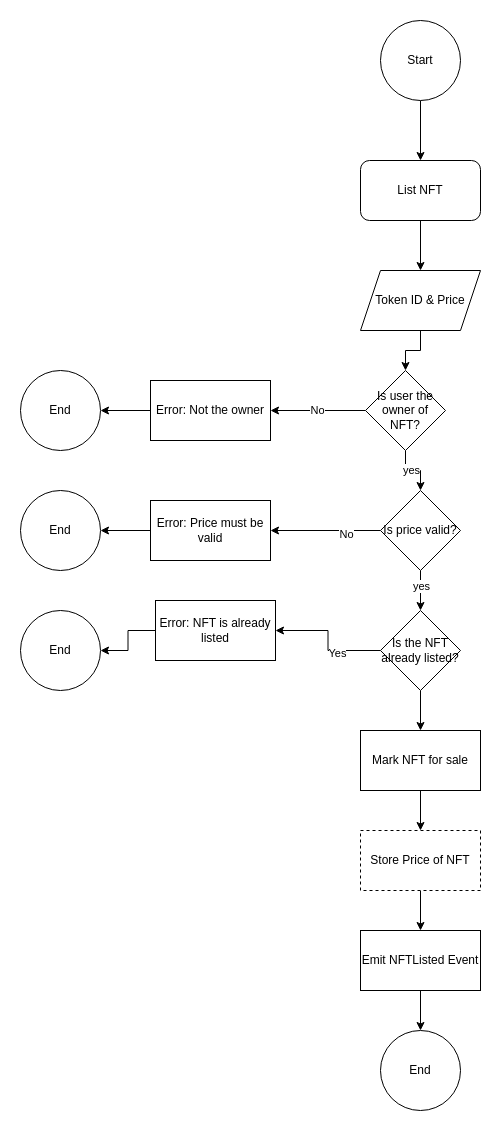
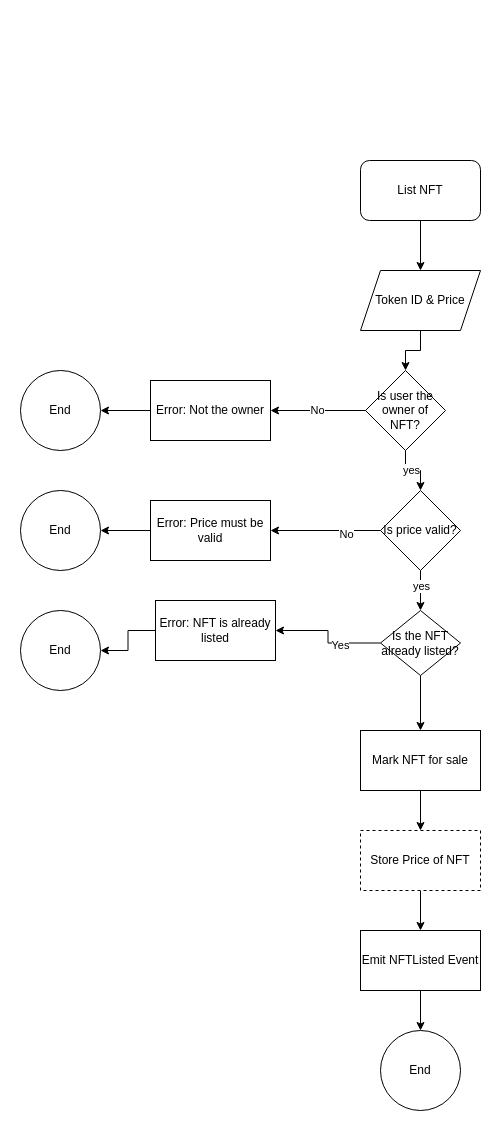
  <mxCell id="0" />
  <mxCell id="1" parent="0" />
- <mxCell id="2" value="" style="edgeStyle=orthogonalEdgeStyle;rounded=0;orthogonalLoop=1;jettySize=auto;html=1;" edge="1" parent="1" source="3" target="5"><mxGeometry relative="1" as="geometry" /></mxCell>
- <mxCell id="3" value="Start" style="ellipse;whiteSpace=wrap;html=1;aspect=fixed;" vertex="1" parent="1"><mxGeometry x="380" y="20" width="80" height="80" as="geometry" /></mxCell>
  <mxCell id="4" value="" style="edgeStyle=orthogonalEdgeStyle;rounded=0;orthogonalLoop=1;jettySize=auto;html=1;" edge="1" parent="1" source="5" target="7"><mxGeometry relative="1" as="geometry" /></mxCell>
  <mxCell id="5" value="List NFT" style="whiteSpace=wrap;html=1;rounded=1;" vertex="1" parent="1"><mxGeometry x="360" y="160" width="120" height="60" as="geometry" /></mxCell>
  <mxCell id="6" value="" style="edgeStyle=orthogonalEdgeStyle;rounded=0;orthogonalLoop=1;jettySize=auto;html=1;" edge="1" parent="1" source="7" target="11"><mxGeometry relative="1" as="geometry" /></mxCell>
  <mxCell id="7" value="Token ID &amp;amp; Price" style="shape=parallelogram;perimeter=parallelogramPerimeter;whiteSpace=wrap;html=1;fixedSize=1;" vertex="1" parent="1"><mxGeometry x="360" y="270" width="120" height="60" as="geometry" /></mxCell>
  <mxCell id="8" value="No" style="edgeStyle=orthogonalEdgeStyle;rounded=0;orthogonalLoop=1;jettySize=auto;html=1;" edge="1" parent="1" source="11" target="13"><mxGeometry relative="1" as="geometry" /></mxCell>
  <mxCell id="9" value="" style="edgeStyle=orthogonalEdgeStyle;rounded=0;orthogonalLoop=1;jettySize=auto;html=1;" edge="1" parent="1" source="11" target="19"><mxGeometry relative="1" as="geometry" /></mxCell>
  <mxCell id="10" value="yes" style="edgeLabel;html=1;align=center;verticalAlign=middle;resizable=0;points=[];" vertex="1" connectable="0" parent="9"><mxGeometry x="-0.1" y="1" relative="1" as="geometry"><mxPoint as="offset" /></mxGeometry></mxCell>
  <mxCell id="11" value="Is user the owner of NFT?" style="rhombus;whiteSpace=wrap;html=1;" vertex="1" parent="1"><mxGeometry x="365" y="370" width="80" height="80" as="geometry" /></mxCell>
  <mxCell id="12" value="" style="edgeStyle=orthogonalEdgeStyle;rounded=0;orthogonalLoop=1;jettySize=auto;html=1;" edge="1" parent="1" source="13" target="14"><mxGeometry relative="1" as="geometry" /></mxCell>
  <mxCell id="13" value="Error: Not the owner" style="whiteSpace=wrap;html=1;" vertex="1" parent="1"><mxGeometry x="150" y="380" width="120" height="60" as="geometry" /></mxCell>
  <mxCell id="14" value="End" style="ellipse;whiteSpace=wrap;html=1;" vertex="1" parent="1"><mxGeometry x="20" y="370" width="80" height="80" as="geometry" /></mxCell>
  <mxCell id="15" value="" style="edgeStyle=orthogonalEdgeStyle;rounded=0;orthogonalLoop=1;jettySize=auto;html=1;" edge="1" parent="1" source="19" target="21"><mxGeometry relative="1" as="geometry" /></mxCell>
  <mxCell id="16" value="No" style="edgeLabel;html=1;align=center;verticalAlign=middle;resizable=0;points=[];" vertex="1" connectable="0" parent="15"><mxGeometry x="-0.367" y="3" relative="1" as="geometry"><mxPoint as="offset" /></mxGeometry></mxCell>
  <mxCell id="17" value="" style="edgeStyle=orthogonalEdgeStyle;rounded=0;orthogonalLoop=1;jettySize=auto;html=1;" edge="1" parent="1" source="19" target="26"><mxGeometry relative="1" as="geometry" /></mxCell>
  <mxCell id="18" value="yes" style="edgeLabel;html=1;align=center;verticalAlign=middle;resizable=0;points=[];" vertex="1" connectable="0" parent="17"><mxGeometry x="-0.25" relative="1" as="geometry"><mxPoint as="offset" /></mxGeometry></mxCell>
  <mxCell id="19" value="Is price valid?" style="rhombus;whiteSpace=wrap;html=1;" vertex="1" parent="1"><mxGeometry x="380" y="490" width="80" height="80" as="geometry" /></mxCell>
  <mxCell id="20" value="" style="edgeStyle=orthogonalEdgeStyle;rounded=0;orthogonalLoop=1;jettySize=auto;html=1;" edge="1" parent="1" source="21" target="22"><mxGeometry relative="1" as="geometry" /></mxCell>
  <mxCell id="21" value="Error: Price must be valid" style="whiteSpace=wrap;html=1;" vertex="1" parent="1"><mxGeometry x="150" y="500" width="120" height="60" as="geometry" /></mxCell>
  <mxCell id="22" value="End" style="ellipse;whiteSpace=wrap;html=1;" vertex="1" parent="1"><mxGeometry x="20" y="490" width="80" height="80" as="geometry" /></mxCell>
  <mxCell id="23" value="" style="edgeStyle=orthogonalEdgeStyle;rounded=0;orthogonalLoop=1;jettySize=auto;html=1;" edge="1" parent="1" source="26" target="28"><mxGeometry relative="1" as="geometry" /></mxCell>
  <mxCell id="24" value="Yes" style="edgeLabel;html=1;align=center;verticalAlign=middle;resizable=0;points=[];" vertex="1" connectable="0" parent="23"><mxGeometry x="-0.3" y="2" relative="1" as="geometry"><mxPoint as="offset" /></mxGeometry></mxCell>
  <mxCell id="25" value="" style="edgeStyle=orthogonalEdgeStyle;rounded=0;orthogonalLoop=1;jettySize=auto;html=1;" edge="1" parent="1" source="26" target="31"><mxGeometry relative="1" as="geometry" /></mxCell>
- <mxCell id="26" value="Is the NFT already listed?" style="rhombus;whiteSpace=wrap;html=1;" vertex="1" parent="1"><mxGeometry x="380" y="610" width="80" height="80" as="geometry" /></mxCell>
+ <mxCell id="26" value="Is the NFT already listed?" style="rhombus;whiteSpace=wrap;html=1;" vertex="1" parent="1"><mxGeometry x="380" y="610" width="80" height="65" as="geometry" /></mxCell>
  <mxCell id="27" value="" style="edgeStyle=orthogonalEdgeStyle;rounded=0;orthogonalLoop=1;jettySize=auto;html=1;" edge="1" parent="1" source="28" target="29"><mxGeometry relative="1" as="geometry" /></mxCell>
  <mxCell id="28" value="Error: NFT is already listed" style="whiteSpace=wrap;html=1;" vertex="1" parent="1"><mxGeometry x="155" y="600" width="120" height="60" as="geometry" /></mxCell>
  <mxCell id="29" value="End" style="ellipse;whiteSpace=wrap;html=1;" vertex="1" parent="1"><mxGeometry x="20" y="610" width="80" height="80" as="geometry" /></mxCell>
  <mxCell id="30" value="" style="edgeStyle=orthogonalEdgeStyle;rounded=0;orthogonalLoop=1;jettySize=auto;html=1;" edge="1" parent="1" source="31" target="33"><mxGeometry relative="1" as="geometry" /></mxCell>
  <mxCell id="31" value="Mark NFT for sale" style="whiteSpace=wrap;html=1;" vertex="1" parent="1"><mxGeometry x="360" y="730" width="120" height="60" as="geometry" /></mxCell>
  <mxCell id="32" value="" style="edgeStyle=orthogonalEdgeStyle;rounded=0;orthogonalLoop=1;jettySize=auto;html=1;" edge="1" parent="1" source="33" target="35"><mxGeometry relative="1" as="geometry" /></mxCell>
  <mxCell id="33" value="Store Price of NFT" style="whiteSpace=wrap;html=1;dashed=1;" vertex="1" parent="1"><mxGeometry x="360" y="830" width="120" height="60" as="geometry" /></mxCell>
  <mxCell id="34" value="" style="edgeStyle=orthogonalEdgeStyle;rounded=0;orthogonalLoop=1;jettySize=auto;html=1;" edge="1" parent="1" source="35" target="36"><mxGeometry relative="1" as="geometry" /></mxCell>
  <mxCell id="35" value="Emit NFTListed Event" style="whiteSpace=wrap;html=1;" vertex="1" parent="1"><mxGeometry x="360" y="930" width="120" height="60" as="geometry" /></mxCell>
  <mxCell id="36" value="End" style="ellipse;whiteSpace=wrap;html=1;" vertex="1" parent="1"><mxGeometry x="380" y="1030" width="80" height="80" as="geometry" /></mxCell>
